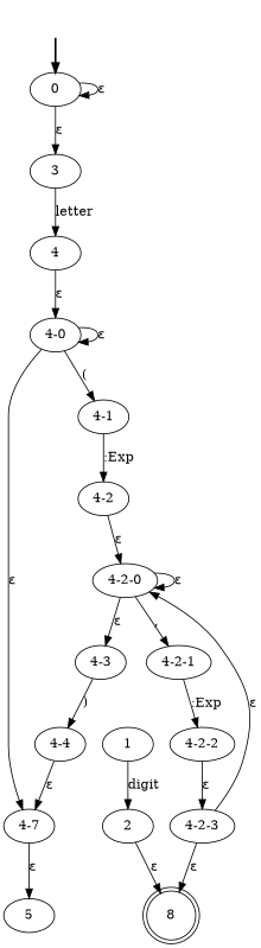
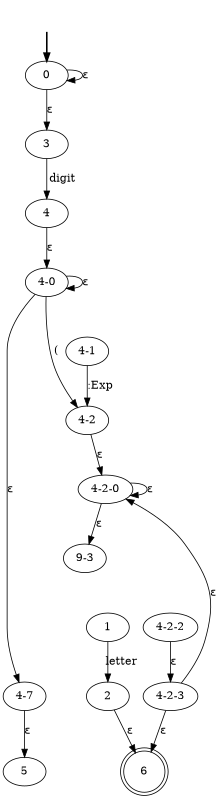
  digraph {
    fake0 [style=invisible]
    0 [root=true]
    3
    "4-2-0"
-   "4-2-1"
-   "4-3"
+   "4-3" [label="9-3"]
    "4-2-2"
-   "4-4"
    4
    "4-0"
    "4-2-3"
-   6 [shape=doublecircle label=8]
+   6 [shape=doublecircle]
    "4-1"
    "4-2"
    2
    1
    n17 [label="4-7"]
    5
    fake0 -> 0 [style=bold]
    0 -> 0 [label="ε"]
    0 -> 3 [label="ε"]
-   3 -> 4 [label=letter]
+   3 -> 4 [label=digit]
    "4-2-0" -> "4-2-0" [label="ε"]
-   "4-2-0" -> "4-2-1" [label=","]
    "4-2-0" -> "4-3" [label="ε"]
-   "4-2-1" -> "4-2-2" [label=":Exp"]
-   "4-3" -> "4-4" [label=")"]
    "4-2-2" -> "4-2-3" [label="ε"]
-   "4-4" -> n17 [label="ε"]
    4 -> "4-0" [label="ε"]
    "4-0" -> "4-0" [label="ε"]
-   "4-0" -> "4-1" [label="("]
+   "4-0" -> "4-2" [label="("]
    "4-0" -> n17 [label="ε"]
    "4-2-3" -> "4-2-0" [label="ε"]
    "4-2-3" -> 6 [label="ε"]
    "4-1" -> "4-2" [label=":Exp"]
    "4-2" -> "4-2-0" [label="ε"]
    2 -> 6 [label="ε"]
-   1 -> 2 [label=digit]
+   1 -> 2 [label=letter]
    n17 -> 5 [label="ε"]
  }
